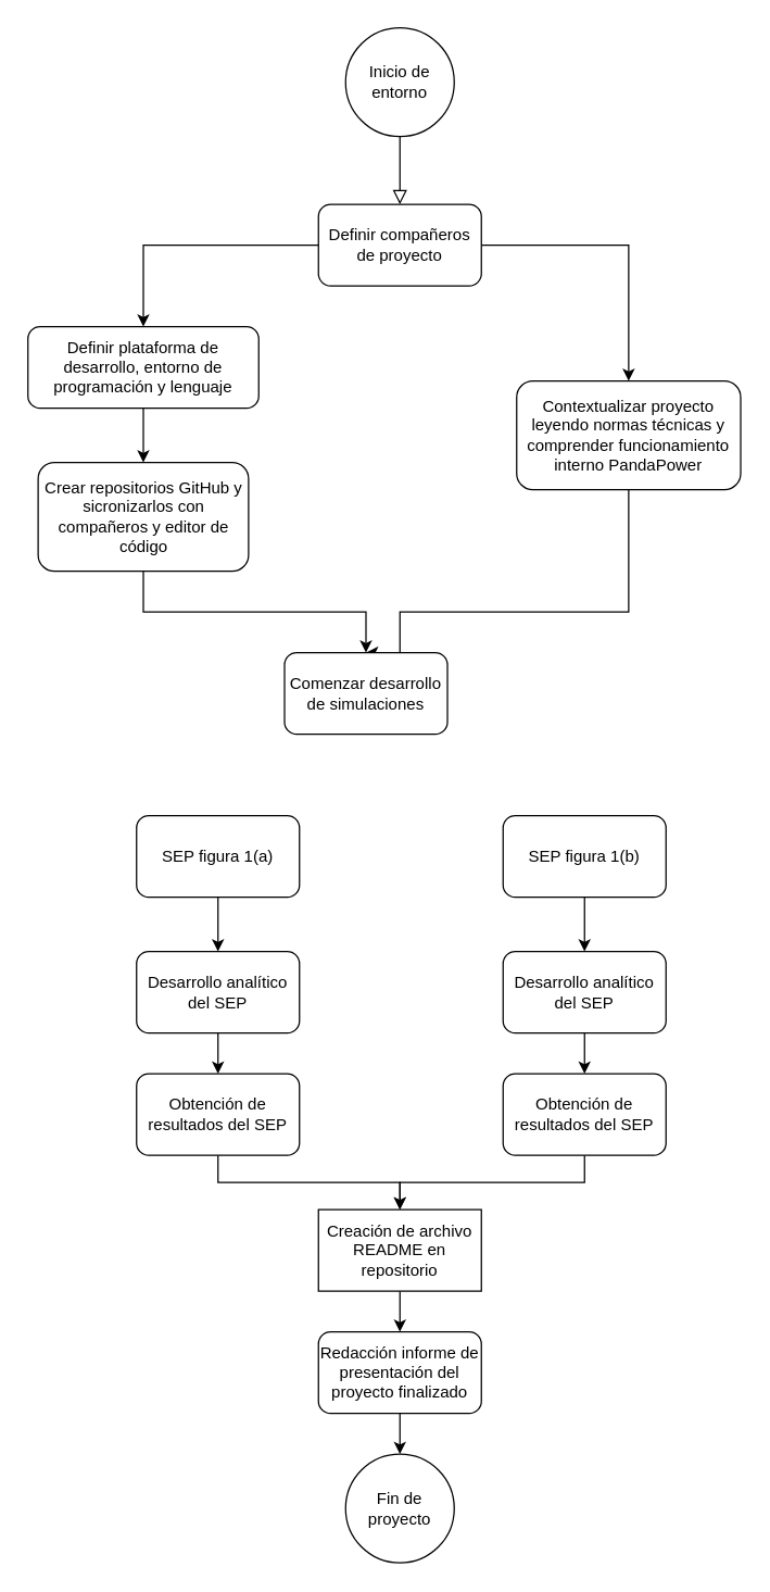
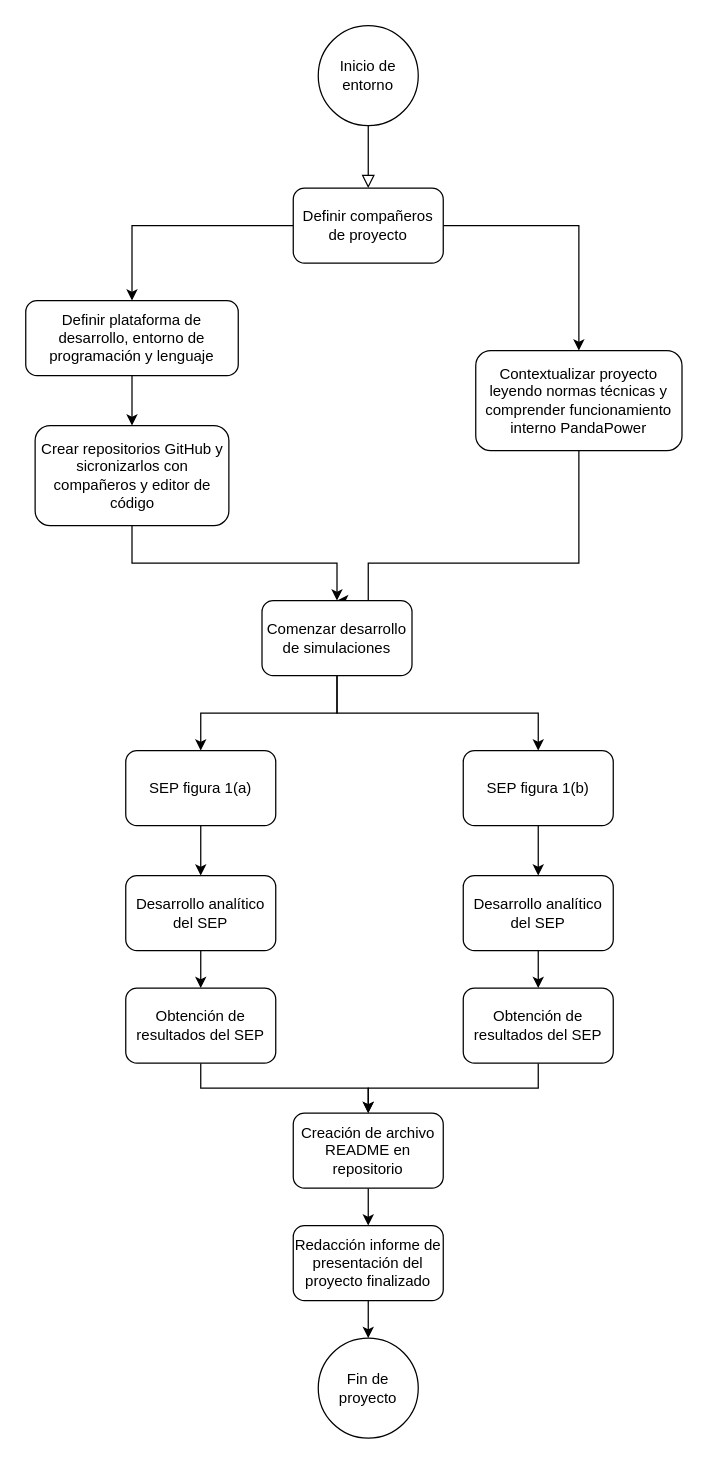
  <mxCell id="0" />
  <mxCell id="1" parent="0" />
  <mxCell id="2" value="" style="rounded=0;html=1;jettySize=auto;orthogonalLoop=1;fontSize=11;endArrow=block;endFill=0;endSize=8;strokeWidth=1;shadow=0;labelBackgroundColor=none;edgeStyle=orthogonalEdgeStyle;" parent="1" edge="1"><mxGeometry relative="1" as="geometry"><mxPoint x="294" y="100" as="sourcePoint" /><mxPoint x="294" y="150" as="targetPoint" /></mxGeometry></mxCell>
  <mxCell id="3" value="" style="edgeStyle=orthogonalEdgeStyle;rounded=0;orthogonalLoop=1;jettySize=auto;html=1;" edge="1" parent="1" source="4" target="9"><mxGeometry relative="1" as="geometry" /></mxCell>
  <mxCell id="4" value="Definir plataforma de desarrollo, entorno de programación y lenguaje" style="rounded=1;whiteSpace=wrap;html=1;fontSize=12;glass=0;strokeWidth=1;shadow=0;" parent="1" vertex="1"><mxGeometry x="20" y="240" width="170" height="60" as="geometry" /></mxCell>
  <mxCell id="5" style="edgeStyle=orthogonalEdgeStyle;rounded=0;orthogonalLoop=1;jettySize=auto;html=1;exitX=0.5;exitY=1;exitDx=0;exitDy=0;entryX=0.5;entryY=0;entryDx=0;entryDy=0;" edge="1" parent="1" source="6" target="15"><mxGeometry relative="1" as="geometry"><Array as="points"><mxPoint x="463" y="450" /><mxPoint x="294" y="450" /></Array></mxGeometry></mxCell>
  <mxCell id="6" value="Contextualizar proyecto leyendo normas técnicas y comprender funcionamiento interno PandaPower" style="rounded=1;whiteSpace=wrap;html=1;fontSize=12;glass=0;strokeWidth=1;shadow=0;" parent="1" vertex="1"><mxGeometry x="380" y="280" width="165" height="80" as="geometry" /></mxCell>
  <mxCell id="7" value="Inicio de entorno" style="ellipse;whiteSpace=wrap;html=1;aspect=fixed;" vertex="1" parent="1"><mxGeometry x="254" y="20" width="80" height="80" as="geometry" /></mxCell>
  <mxCell id="8" style="edgeStyle=orthogonalEdgeStyle;rounded=0;orthogonalLoop=1;jettySize=auto;html=1;exitX=0.5;exitY=1;exitDx=0;exitDy=0;" edge="1" parent="1" source="9" target="15"><mxGeometry relative="1" as="geometry" /></mxCell>
  <mxCell id="9" value="Crear repositorios GitHub y sicronizarlos con compañeros y editor de código" style="whiteSpace=wrap;html=1;rounded=1;glass=0;strokeWidth=1;shadow=0;" vertex="1" parent="1"><mxGeometry x="27.5" y="340" width="155" height="80" as="geometry" /></mxCell>
  <mxCell id="10" style="edgeStyle=orthogonalEdgeStyle;rounded=0;orthogonalLoop=1;jettySize=auto;html=1;exitX=0;exitY=0.5;exitDx=0;exitDy=0;entryX=0.5;entryY=0;entryDx=0;entryDy=0;" edge="1" parent="1" source="12" target="4"><mxGeometry relative="1" as="geometry" /></mxCell>
  <mxCell id="11" style="edgeStyle=orthogonalEdgeStyle;rounded=0;orthogonalLoop=1;jettySize=auto;html=1;exitX=1;exitY=0.5;exitDx=0;exitDy=0;entryX=0.5;entryY=0;entryDx=0;entryDy=0;" edge="1" parent="1" source="12" target="6"><mxGeometry relative="1" as="geometry" /></mxCell>
  <mxCell id="12" value="Definir compañeros de proyecto" style="rounded=1;whiteSpace=wrap;html=1;" vertex="1" parent="1"><mxGeometry x="234" y="150" width="120" height="60" as="geometry" /></mxCell>
+ <mxCell id="13" style="edgeStyle=orthogonalEdgeStyle;rounded=0;orthogonalLoop=1;jettySize=auto;html=1;exitX=0.5;exitY=1;exitDx=0;exitDy=0;entryX=0.5;entryY=0;entryDx=0;entryDy=0;" edge="1" parent="1" source="15" target="17"><mxGeometry relative="1" as="geometry" /></mxCell>
+ <mxCell id="14" style="edgeStyle=orthogonalEdgeStyle;rounded=0;orthogonalLoop=1;jettySize=auto;html=1;exitX=0.5;exitY=1;exitDx=0;exitDy=0;entryX=0.5;entryY=0;entryDx=0;entryDy=0;" edge="1" parent="1" source="15" target="19"><mxGeometry relative="1" as="geometry" /></mxCell>
  <mxCell id="15" value="Comenzar desarrollo de simulaciones" style="rounded=1;whiteSpace=wrap;html=1;" vertex="1" parent="1"><mxGeometry x="209" y="480" width="120" height="60" as="geometry" /></mxCell>
  <mxCell id="16" style="edgeStyle=orthogonalEdgeStyle;rounded=0;orthogonalLoop=1;jettySize=auto;html=1;exitX=0.5;exitY=1;exitDx=0;exitDy=0;entryX=0.5;entryY=0;entryDx=0;entryDy=0;" edge="1" parent="1" source="17" target="21"><mxGeometry relative="1" as="geometry" /></mxCell>
  <mxCell id="17" value="SEP figura 1(a)" style="rounded=1;whiteSpace=wrap;html=1;" vertex="1" parent="1"><mxGeometry x="100" y="600" width="120" height="60" as="geometry" /></mxCell>
  <mxCell id="18" style="edgeStyle=orthogonalEdgeStyle;rounded=0;orthogonalLoop=1;jettySize=auto;html=1;exitX=0.5;exitY=1;exitDx=0;exitDy=0;entryX=0.5;entryY=0;entryDx=0;entryDy=0;" edge="1" parent="1" source="19" target="25"><mxGeometry relative="1" as="geometry" /></mxCell>
  <mxCell id="19" value="SEP figura 1(b)" style="rounded=1;whiteSpace=wrap;html=1;" vertex="1" parent="1"><mxGeometry x="370" y="600" width="120" height="60" as="geometry" /></mxCell>
  <mxCell id="20" style="edgeStyle=orthogonalEdgeStyle;rounded=0;orthogonalLoop=1;jettySize=auto;html=1;exitX=0.5;exitY=1;exitDx=0;exitDy=0;entryX=0.5;entryY=0;entryDx=0;entryDy=0;" edge="1" parent="1" source="21" target="23"><mxGeometry relative="1" as="geometry" /></mxCell>
  <mxCell id="21" value="Desarrollo analítico del SEP" style="rounded=1;whiteSpace=wrap;html=1;" vertex="1" parent="1"><mxGeometry x="100" y="700" width="120" height="60" as="geometry" /></mxCell>
  <mxCell id="22" style="edgeStyle=orthogonalEdgeStyle;rounded=0;orthogonalLoop=1;jettySize=auto;html=1;exitX=0.5;exitY=1;exitDx=0;exitDy=0;entryX=0.5;entryY=0;entryDx=0;entryDy=0;" edge="1" parent="1" source="23" target="29"><mxGeometry relative="1" as="geometry" /></mxCell>
  <mxCell id="23" value="Obtención de resultados del SEP" style="rounded=1;whiteSpace=wrap;html=1;" vertex="1" parent="1"><mxGeometry x="100" y="790" width="120" height="60" as="geometry" /></mxCell>
  <mxCell id="24" style="edgeStyle=orthogonalEdgeStyle;rounded=0;orthogonalLoop=1;jettySize=auto;html=1;exitX=0.5;exitY=1;exitDx=0;exitDy=0;entryX=0.5;entryY=0;entryDx=0;entryDy=0;" edge="1" parent="1" source="25" target="27"><mxGeometry relative="1" as="geometry" /></mxCell>
  <mxCell id="25" value="Desarrollo analítico del SEP" style="rounded=1;whiteSpace=wrap;html=1;" vertex="1" parent="1"><mxGeometry x="370" y="700" width="120" height="60" as="geometry" /></mxCell>
  <mxCell id="26" style="edgeStyle=orthogonalEdgeStyle;rounded=0;orthogonalLoop=1;jettySize=auto;html=1;exitX=0.5;exitY=1;exitDx=0;exitDy=0;entryX=0.5;entryY=0;entryDx=0;entryDy=0;" edge="1" parent="1" source="27" target="29"><mxGeometry relative="1" as="geometry" /></mxCell>
  <mxCell id="27" value="Obtención de resultados del SEP" style="rounded=1;whiteSpace=wrap;html=1;" vertex="1" parent="1"><mxGeometry x="370" y="790" width="120" height="60" as="geometry" /></mxCell>
  <mxCell id="28" value="" style="edgeStyle=orthogonalEdgeStyle;rounded=0;orthogonalLoop=1;jettySize=auto;html=1;" edge="1" parent="1" source="29" target="31"><mxGeometry relative="1" as="geometry" /></mxCell>
- <mxCell id="29" value="Creación de archivo README en repositorio" style="whiteSpace=wrap;html=1;rounded=0;" vertex="1" parent="1"><mxGeometry x="234" y="890" width="120" height="60" as="geometry" /></mxCell>
+ <mxCell id="29" value="Creación de archivo README en repositorio" style="rounded=1;whiteSpace=wrap;html=1;" vertex="1" parent="1"><mxGeometry x="234" y="890" width="120" height="60" as="geometry" /></mxCell>
  <mxCell id="30" value="" style="edgeStyle=orthogonalEdgeStyle;rounded=0;orthogonalLoop=1;jettySize=auto;html=1;" edge="1" parent="1" source="31" target="32"><mxGeometry relative="1" as="geometry" /></mxCell>
  <mxCell id="31" value="Redacción informe de presentación del proyecto finalizado" style="rounded=1;whiteSpace=wrap;html=1;" vertex="1" parent="1"><mxGeometry x="234" y="980" width="120" height="60" as="geometry" /></mxCell>
  <mxCell id="32" value="Fin de proyecto" style="ellipse;whiteSpace=wrap;html=1;" vertex="1" parent="1"><mxGeometry x="254" y="1070" width="80" height="80" as="geometry" /></mxCell>
